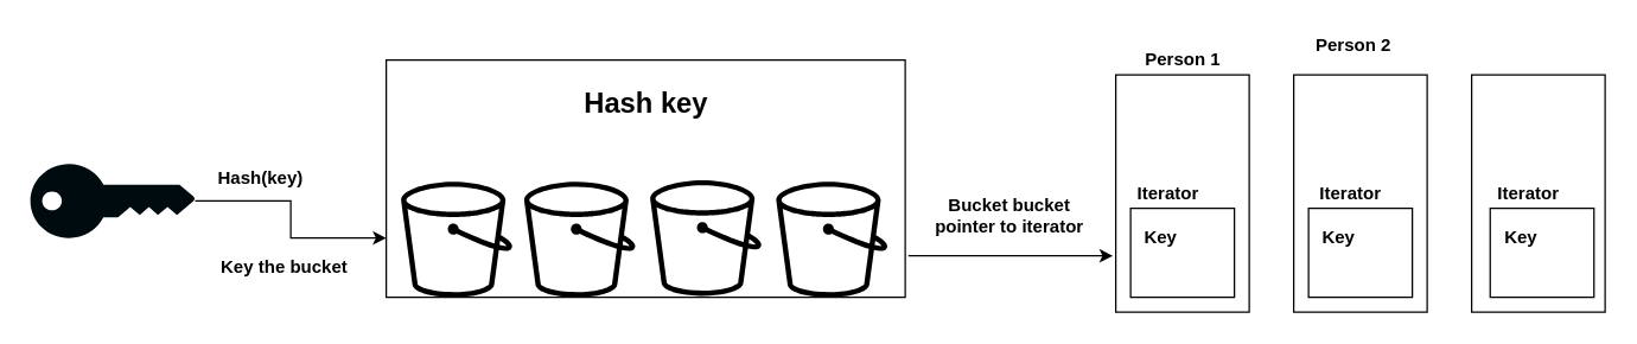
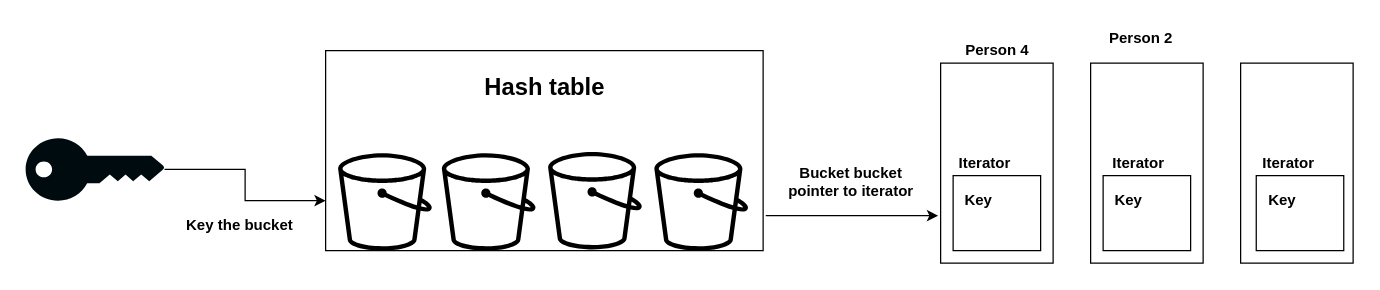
  <mxCell id="0" />
  <mxCell id="1" parent="0" />
  <mxCell id="2" value="" style="rounded=0;whiteSpace=wrap;html=1;" parent="1" vertex="1"><mxGeometry x="260" y="40" width="350" height="160" as="geometry" /></mxCell>
- <mxCell id="3" value="&lt;font style=&quot;font-size: 19px&quot;&gt;&lt;b&gt;Hash key&lt;/b&gt;&lt;/font&gt;" style="text;html=1;resizable=0;autosize=1;align=center;verticalAlign=middle;points=[];fillColor=none;strokeColor=none;rounded=0;" parent="1" vertex="1"><mxGeometry x="380" y="60" width="110" height="20" as="geometry" /></mxCell>
+ <mxCell id="3" value="&lt;font style=&quot;font-size: 19px&quot;&gt;&lt;b&gt;Hash table&lt;/b&gt;&lt;/font&gt;" style="text;html=1;resizable=0;autosize=1;align=center;verticalAlign=middle;points=[];fillColor=none;strokeColor=none;rounded=0;" parent="1" vertex="1"><mxGeometry x="380" y="60" width="110" height="20" as="geometry" /></mxCell>
  <mxCell id="4" value="" style="rounded=0;whiteSpace=wrap;html=1;" parent="1" vertex="1"><mxGeometry x="752" y="50" width="90" height="160" as="geometry" /></mxCell>
  <mxCell id="5" value="" style="rounded=0;whiteSpace=wrap;html=1;" parent="1" vertex="1"><mxGeometry x="872" y="50" width="90" height="160" as="geometry" /></mxCell>
  <mxCell id="6" value="" style="rounded=0;whiteSpace=wrap;html=1;" parent="1" vertex="1"><mxGeometry x="992" y="50" width="90" height="160" as="geometry" /></mxCell>
  <mxCell id="7" value="" style="rounded=0;whiteSpace=wrap;html=1;" parent="1" vertex="1"><mxGeometry x="762" y="140" width="70" height="60" as="geometry" /></mxCell>
- <mxCell id="8" value="Person 1" style="text;html=1;resizable=0;autosize=1;align=center;verticalAlign=middle;points=[];fillColor=none;strokeColor=none;rounded=0;fontStyle=1" parent="1" vertex="1"><mxGeometry x="762" y="30" width="70" height="20" as="geometry" /></mxCell>
+ <mxCell id="8" value="Person 4" style="text;html=1;resizable=0;autosize=1;align=center;verticalAlign=middle;points=[];fillColor=none;strokeColor=none;rounded=0;fontStyle=1" parent="1" vertex="1"><mxGeometry x="762" y="30" width="70" height="20" as="geometry" /></mxCell>
  <mxCell id="9" value="Person 2" style="text;html=1;resizable=0;autosize=1;align=center;verticalAlign=middle;points=[];fillColor=none;strokeColor=none;rounded=0;fontStyle=1" parent="1" vertex="1"><mxGeometry x="877" y="20" width="70" height="20" as="geometry" /></mxCell>
  <mxCell id="10" value="Iterator" style="text;html=1;resizable=0;autosize=1;align=center;verticalAlign=middle;points=[];fillColor=none;strokeColor=none;rounded=0;fontStyle=1" parent="1" vertex="1"><mxGeometry x="757" y="120" width="60" height="20" as="geometry" /></mxCell>
  <mxCell id="11" value="Key" style="text;html=1;resizable=0;autosize=1;align=center;verticalAlign=middle;points=[];fillColor=none;strokeColor=none;rounded=0;fontStyle=1" parent="1" vertex="1"><mxGeometry x="762" y="150" width="40" height="20" as="geometry" /></mxCell>
  <mxCell id="12" value="" style="rounded=0;whiteSpace=wrap;html=1;" parent="1" vertex="1"><mxGeometry x="882" y="140" width="70" height="60" as="geometry" /></mxCell>
  <mxCell id="13" value="Iterator" style="text;html=1;resizable=0;autosize=1;align=center;verticalAlign=middle;points=[];fillColor=none;strokeColor=none;rounded=0;fontStyle=1" parent="1" vertex="1"><mxGeometry x="879.5" y="120" width="60" height="20" as="geometry" /></mxCell>
  <mxCell id="14" value="Key" style="text;html=1;resizable=0;autosize=1;align=center;verticalAlign=middle;points=[];fillColor=none;strokeColor=none;rounded=0;fontStyle=1" parent="1" vertex="1"><mxGeometry x="882" y="150" width="40" height="20" as="geometry" /></mxCell>
  <mxCell id="15" value="" style="rounded=0;whiteSpace=wrap;html=1;" parent="1" vertex="1"><mxGeometry x="1004.5" y="140" width="70" height="60" as="geometry" /></mxCell>
  <mxCell id="16" value="Iterator" style="text;html=1;resizable=0;autosize=1;align=center;verticalAlign=middle;points=[];fillColor=none;strokeColor=none;rounded=0;fontStyle=1" parent="1" vertex="1"><mxGeometry x="999.5" y="120" width="60" height="20" as="geometry" /></mxCell>
  <mxCell id="17" value="Key" style="text;html=1;resizable=0;autosize=1;align=center;verticalAlign=middle;points=[];fillColor=none;strokeColor=none;rounded=0;fontStyle=1" parent="1" vertex="1"><mxGeometry x="1004.5" y="150" width="40" height="20" as="geometry" /></mxCell>
  <mxCell id="18" style="edgeStyle=orthogonalEdgeStyle;rounded=0;orthogonalLoop=1;jettySize=auto;html=1;entryX=0;entryY=0.75;entryDx=0;entryDy=0;" parent="1" source="19" target="2" edge="1"><mxGeometry relative="1" as="geometry"><mxPoint x="258" y="164" as="targetPoint" /></mxGeometry></mxCell>
  <mxCell id="19" value="" style="points=[[0,0.5,0],[0.24,0,0],[0.5,0.28,0],[0.995,0.475,0],[0.5,0.72,0],[0.24,1,0]];verticalLabelPosition=bottom;html=1;verticalAlign=top;aspect=fixed;align=center;pointerEvents=1;shape=mxgraph.cisco19.key;fillColor=#000B0F;strokeColor=none;" parent="1" vertex="1"><mxGeometry y="110" width="111.11" height="50" as="geometry" x="20" /></mxCell>
  <mxCell id="20" value="" style="outlineConnect=0;fontColor=#232F3E;gradientColor=none;fillColor=#000000;strokeColor=none;dashed=0;verticalLabelPosition=bottom;verticalAlign=top;align=center;html=1;fontSize=12;fontStyle=0;aspect=fixed;pointerEvents=1;shape=mxgraph.aws4.bucket;" parent="1" vertex="1"><mxGeometry x="270" y="122" width="75" height="78" as="geometry" /></mxCell>
  <mxCell id="21" value="" style="outlineConnect=0;fontColor=#232F3E;gradientColor=none;fillColor=#000000;strokeColor=none;dashed=0;verticalLabelPosition=bottom;verticalAlign=top;align=center;html=1;fontSize=12;fontStyle=0;aspect=fixed;pointerEvents=1;shape=mxgraph.aws4.bucket;" parent="1" vertex="1"><mxGeometry x="353" y="122" width="75" height="78" as="geometry" /></mxCell>
  <mxCell id="22" value="" style="outlineConnect=0;fontColor=#232F3E;gradientColor=none;fillColor=#000000;strokeColor=none;dashed=0;verticalLabelPosition=bottom;verticalAlign=top;align=center;html=1;fontSize=12;fontStyle=0;aspect=fixed;pointerEvents=1;shape=mxgraph.aws4.bucket;" parent="1" vertex="1"><mxGeometry x="438" y="121" width="75" height="78" as="geometry" /></mxCell>
  <mxCell id="23" style="edgeStyle=orthogonalEdgeStyle;rounded=0;orthogonalLoop=1;jettySize=auto;html=1;exitX=1.006;exitY=0.825;exitDx=0;exitDy=0;exitPerimeter=0;" parent="1" source="2" edge="1"><mxGeometry relative="1" as="geometry"><mxPoint x="750" y="172" as="targetPoint" /><Array as="points"><mxPoint x="750" y="172" /></Array></mxGeometry></mxCell>
  <mxCell id="24" value="" style="outlineConnect=0;fontColor=#232F3E;gradientColor=none;fillColor=#000000;strokeColor=none;dashed=0;verticalLabelPosition=bottom;verticalAlign=top;align=center;html=1;fontSize=12;fontStyle=0;aspect=fixed;pointerEvents=1;shape=mxgraph.aws4.bucket;" parent="1" vertex="1"><mxGeometry x="523" y="122" width="75" height="78" as="geometry" /></mxCell>
- <mxCell id="25" value="Hash(key)" style="text;html=1;resizable=0;autosize=1;align=center;verticalAlign=middle;points=[];fillColor=none;strokeColor=none;rounded=0;fontStyle=1" parent="1" vertex="1"><mxGeometry x="140" y="110" width="70" height="20" as="geometry" /></mxCell>
  <mxCell id="26" value="&lt;b&gt;Key the bucket&lt;/b&gt;" style="text;html=1;resizable=0;autosize=1;align=center;verticalAlign=middle;points=[];fillColor=none;strokeColor=none;rounded=0;" parent="1" vertex="1"><mxGeometry x="131.11" y="170" width="120" height="20" as="geometry" /></mxCell>
  <mxCell id="27" value="Bucket bucket &lt;br&gt;pointer to iterator" style="text;html=1;resizable=0;autosize=1;align=center;verticalAlign=middle;points=[];fillColor=none;strokeColor=none;rounded=0;fontStyle=1" parent="1" vertex="1"><mxGeometry x="620" y="130" width="120" height="30" as="geometry" /></mxCell>
